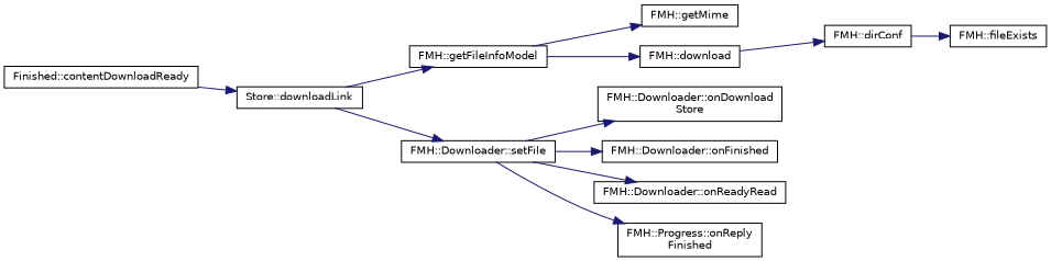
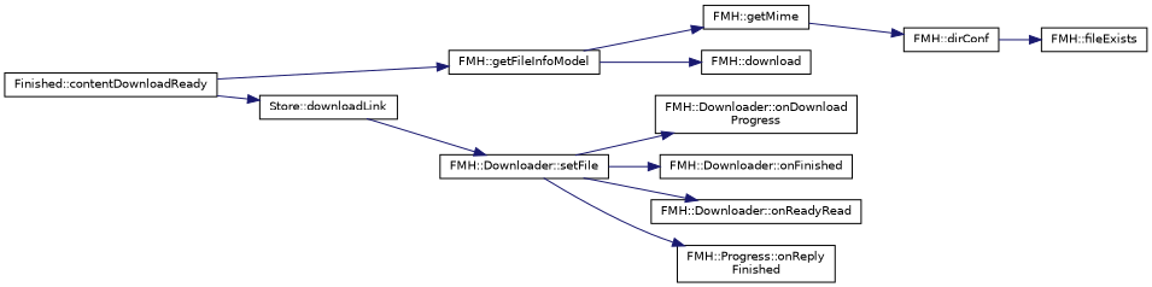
  digraph {
    rankdir=LR
    node [color=black fillcolor=white fontname=Helvetica fontsize=10 shape=record style=filled]
    edge [color=midnightblue fontname=Helvetica fontsize=10 labelfontname=Helvetica labelfontsize=10 style=solid]
    n1 [height=0.2 label="Finished::contentDownloadReady" width=0.4]
    n2 [height=0.2 label="Store::downloadLink" width=0.4]
    n3 [height=0.2 label="FMH::getFileInfoModel" width=0.4]
    n4 [height=0.2 label="FMH::Downloader::setFile" width=0.4]
    n5 [height=0.2 label="FMH::getMime" width=0.4]
    n6 [height=0.2 label="FMH::download" width=0.4]
-   n7 [height=0.2 label="FMH::Downloader::onDownload\lStore" width=0.4]
+   n7 [height=0.2 label="FMH::Downloader::onDownload\lProgress" width=0.4]
    n8 [height=0.2 label="FMH::Downloader::onFinished" width=0.4]
    n9 [height=0.2 label="FMH::Downloader::onReadyRead" width=0.4]
    n10 [height=0.2 label="FMH::Progress::onReply\lFinished" width=0.4]
    n11 [height=0.2 label="FMH::dirConf" width=0.4]
    n12 [height=0.2 label="FMH::fileExists" width=0.4]
    n1 -> n2
-   n2 -> n3
+   n1 -> n3
    n2 -> n4
    n3 -> n5
    n3 -> n6
    n4 -> n7
    n4 -> n8
    n4 -> n9
    n4 -> n10
-   n6 -> n11
+   n5 -> n11
    n11 -> n12
  }
